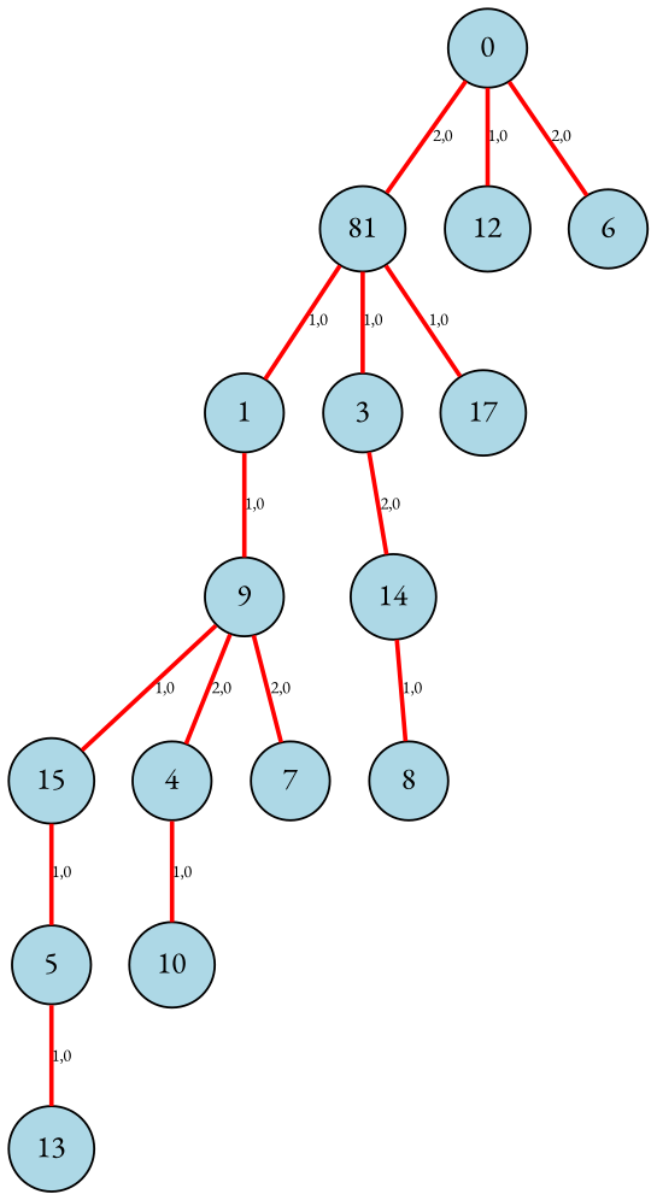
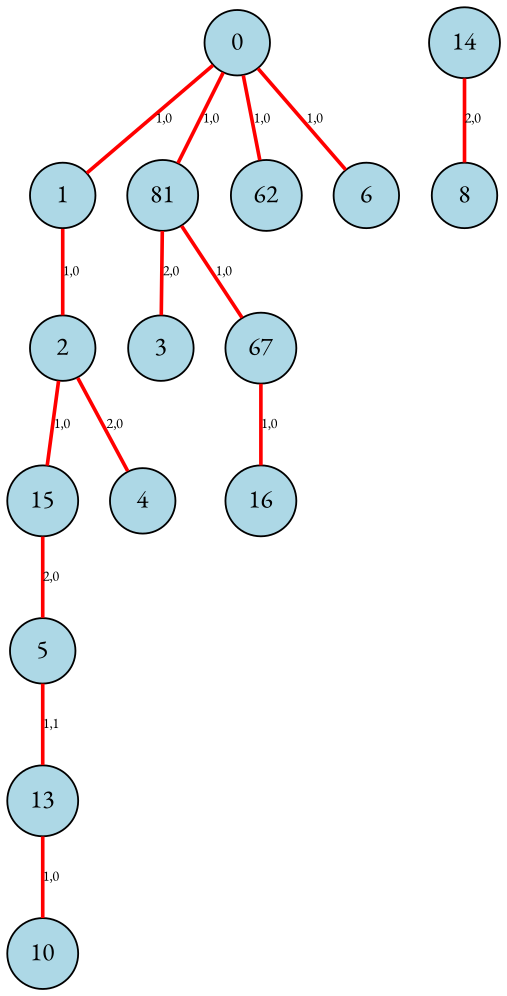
  graph {
    fontname="EB Garamond"
    node [fillcolor=lightblue fontname="EB Garamond" shape=circle style=filled]
    edge [color=red fontname="EB Garamond" fontsize=8 penwidth=2.0]
    0
    1
    n3 [label=81]
-   12
+   12 [label=62]
    6
-   2 [label=9]
+   2
    3
-   17
+   17 [label=67]
    15
    4
-   7
    14
+   16
    5
    8
    13
    10
-   n3 -- 1 [label="1,0"]
-   0 -- n3 [label="2,0"]
+   0 -- 1 [label="1,0"]
+   0 -- n3 [label="1,0"]
    0 -- 12 [label="1,0"]
-   0 -- 6 [label="2,0"]
+   0 -- 6 [label="1,0"]
    1 -- 2 [label="1,0"]
-   n3 -- 3 [label="1,0"]
+   n3 -- 3 [label="2,0"]
    n3 -- 17 [label="1,0"]
    2 -- 15 [label="1,0"]
    2 -- 4 [label="2,0"]
-   2 -- 7 [label="2,0"]
-   3 -- 14 [label="2,0"]
-   15 -- 5 [label="1,0"]
-   14 -- 8 [label="1,0"]
-   5 -- 13 [label="1,0"]
-   4 -- 10 [label="1,0"]
+   17 -- 16 [label="1,0"]
+   15 -- 5 [label="2,0"]
+   14 -- 8 [label="2,0"]
+   5 -- 13 [label="1,1"]
+   13 -- 10 [label="1,0"]
  }
